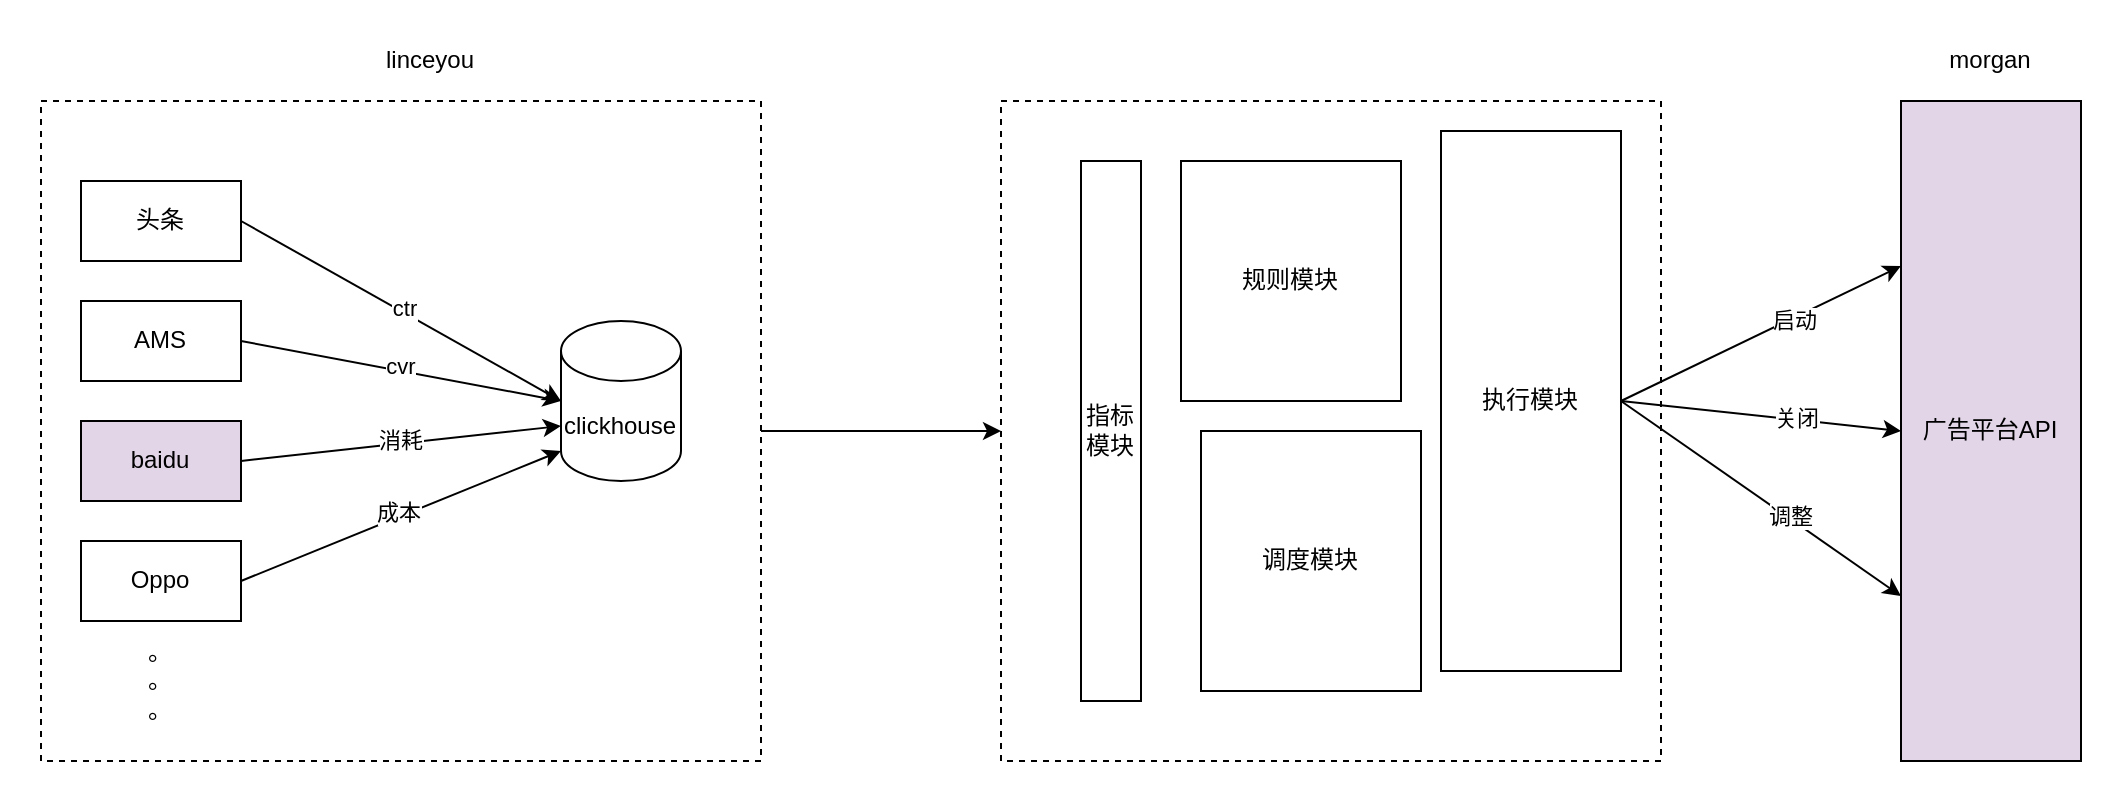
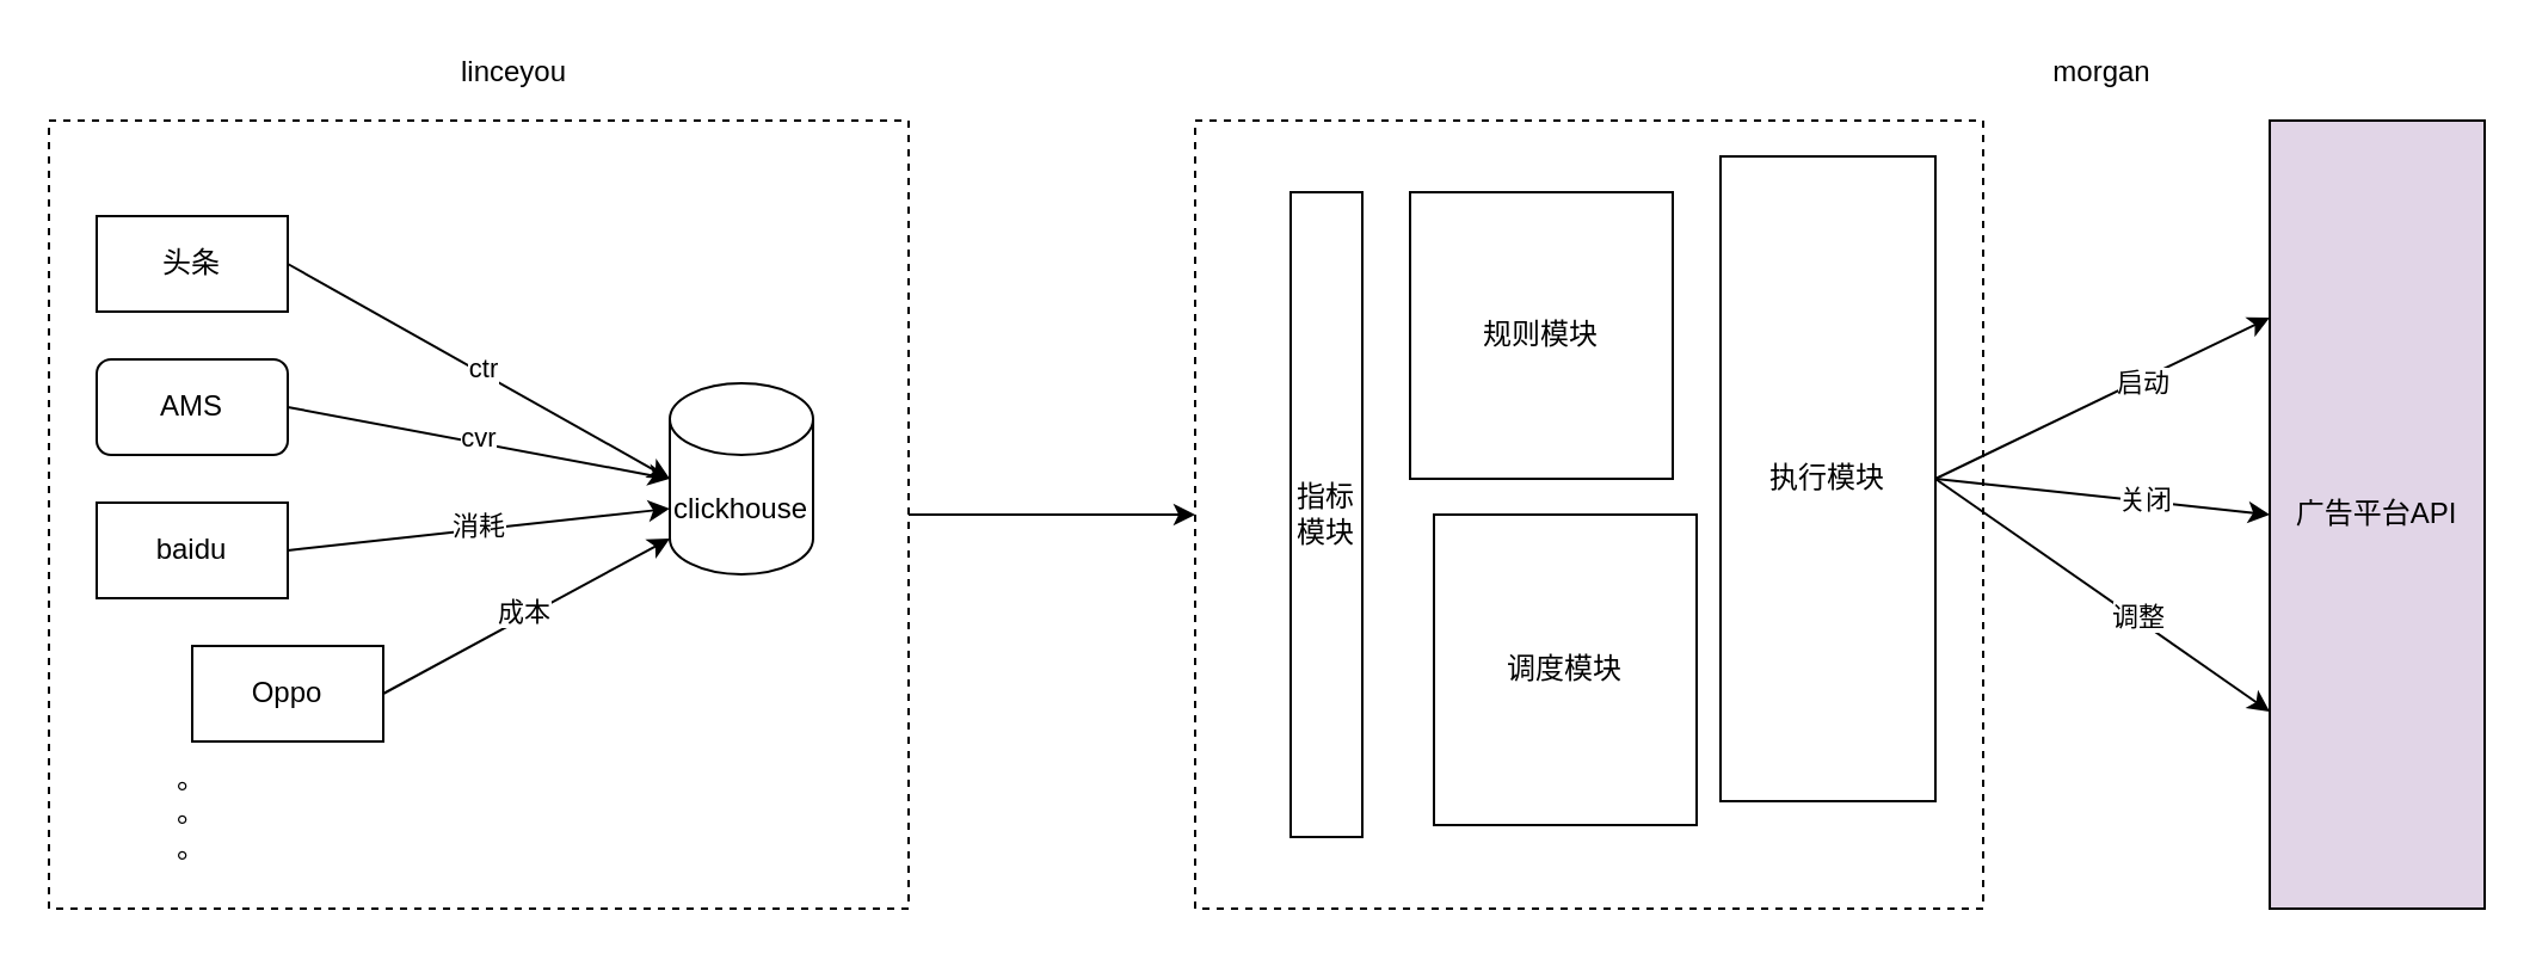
  <mxCell id="0" />
  <mxCell id="1" parent="0" />
  <mxCell id="2" value="" style="rounded=0;whiteSpace=wrap;html=1;dashed=1;fillColor=none;" parent="1" vertex="1"><mxGeometry x="20" y="50" width="360" height="330" as="geometry" /></mxCell>
  <mxCell id="3" value="clickhouse" style="shape=cylinder3;whiteSpace=wrap;html=1;boundedLbl=1;backgroundOutline=1;size=15;" parent="1" vertex="1"><mxGeometry x="280" y="160" width="60" height="80" as="geometry" /></mxCell>
  <mxCell id="4" value="头条" style="rounded=0;whiteSpace=wrap;html=1;" parent="1" vertex="1"><mxGeometry x="40" y="90" width="80" height="40" as="geometry" /></mxCell>
- <mxCell id="5" value="AMS" style="rounded=0;whiteSpace=wrap;html=1;" parent="1" vertex="1"><mxGeometry x="40" y="150" width="80" height="40" as="geometry" /></mxCell>
- <mxCell id="6" value="baidu" style="rounded=0;whiteSpace=wrap;html=1;fillColor=#e1d5e7;" parent="1" vertex="1"><mxGeometry x="40" y="210" width="80" height="40" as="geometry" /></mxCell>
- <mxCell id="7" value="Oppo" style="rounded=0;whiteSpace=wrap;html=1;" parent="1" vertex="1"><mxGeometry x="40" y="270" width="80" height="40" as="geometry" /></mxCell>
+ <mxCell id="5" value="AMS" style="whiteSpace=wrap;html=1;rounded=1;" parent="1" vertex="1"><mxGeometry x="40" y="150" width="80" height="40" as="geometry" /></mxCell>
+ <mxCell id="6" value="baidu" style="rounded=0;whiteSpace=wrap;html=1;" parent="1" vertex="1"><mxGeometry x="40" y="210" width="80" height="40" as="geometry" /></mxCell>
+ <mxCell id="7" value="Oppo" style="rounded=0;whiteSpace=wrap;html=1;" parent="1" vertex="1"><mxGeometry x="80" y="270" width="80" height="40" as="geometry" /></mxCell>
  <mxCell id="8" value="。&lt;br&gt;。&lt;br&gt;。" style="text;html=1;strokeColor=none;fillColor=none;align=center;verticalAlign=middle;whiteSpace=wrap;rounded=0;" parent="1" vertex="1"><mxGeometry x="60" y="330" width="40" height="20" as="geometry" /></mxCell>
  <mxCell id="9" value="" style="endArrow=classic;html=1;exitX=1;exitY=0.5;exitDx=0;exitDy=0;entryX=0;entryY=0.5;entryDx=0;entryDy=0;entryPerimeter=0;" parent="1" source="4" target="3" edge="1"><mxGeometry width="50" height="50" relative="1" as="geometry"><mxPoint x="170" y="110" as="sourcePoint" /><mxPoint x="220" y="60" as="targetPoint" /></mxGeometry></mxCell>
  <mxCell id="10" value="ctr" style="edgeLabel;html=1;align=center;verticalAlign=middle;resizable=0;points=[];" parent="9" vertex="1" connectable="0"><mxGeometry x="-0.001" y="2" relative="1" as="geometry"><mxPoint as="offset" /></mxGeometry></mxCell>
  <mxCell id="11" value="" style="endArrow=classic;html=1;exitX=1;exitY=0.5;exitDx=0;exitDy=0;" parent="1" source="5" edge="1"><mxGeometry width="50" height="50" relative="1" as="geometry"><mxPoint x="130" y="120" as="sourcePoint" /><mxPoint x="280" y="200" as="targetPoint" /></mxGeometry></mxCell>
  <mxCell id="12" value="cvr" style="edgeLabel;html=1;align=center;verticalAlign=middle;resizable=0;points=[];" parent="11" vertex="1" connectable="0"><mxGeometry x="-0.001" y="2" relative="1" as="geometry"><mxPoint as="offset" /></mxGeometry></mxCell>
  <mxCell id="13" value="" style="endArrow=classic;html=1;exitX=1;exitY=0.5;exitDx=0;exitDy=0;entryX=0;entryY=0;entryDx=0;entryDy=52.5;entryPerimeter=0;" parent="1" source="6" target="3" edge="1"><mxGeometry width="50" height="50" relative="1" as="geometry"><mxPoint x="130" y="180" as="sourcePoint" /><mxPoint x="290" y="210" as="targetPoint" /></mxGeometry></mxCell>
  <mxCell id="14" value="消耗" style="edgeLabel;html=1;align=center;verticalAlign=middle;resizable=0;points=[];" parent="13" vertex="1" connectable="0"><mxGeometry x="-0.001" y="2" relative="1" as="geometry"><mxPoint as="offset" /></mxGeometry></mxCell>
  <mxCell id="15" value="" style="endArrow=classic;html=1;exitX=1;exitY=0.5;exitDx=0;exitDy=0;entryX=0;entryY=1;entryDx=0;entryDy=-15;entryPerimeter=0;" parent="1" source="7" target="3" edge="1"><mxGeometry width="50" height="50" relative="1" as="geometry"><mxPoint x="130" y="240" as="sourcePoint" /><mxPoint x="260" y="223" as="targetPoint" /></mxGeometry></mxCell>
  <mxCell id="16" value="成本" style="edgeLabel;html=1;align=center;verticalAlign=middle;resizable=0;points=[];" parent="15" vertex="1" connectable="0"><mxGeometry x="-0.001" y="2" relative="1" as="geometry"><mxPoint as="offset" /></mxGeometry></mxCell>
  <mxCell id="17" value="linceyou" style="text;html=1;strokeColor=none;fillColor=none;align=center;verticalAlign=middle;whiteSpace=wrap;rounded=0;dashed=1;" parent="1" vertex="1"><mxGeometry x="180" y="20" width="70" height="20" as="geometry" /></mxCell>
  <mxCell id="18" value="" style="rounded=0;whiteSpace=wrap;html=1;dashed=1;fillColor=none;" parent="1" vertex="1"><mxGeometry x="500" y="50" width="330" height="330" as="geometry" /></mxCell>
  <mxCell id="19" value="规则模块" style="rounded=0;whiteSpace=wrap;html=1;" parent="1" vertex="1"><mxGeometry x="590" y="80" width="110" height="120" as="geometry" /></mxCell>
  <mxCell id="20" value="指标模块" style="rounded=0;whiteSpace=wrap;html=1;" parent="1" vertex="1"><mxGeometry x="540" y="80" width="30" height="270" as="geometry" /></mxCell>
  <mxCell id="21" value="" style="endArrow=classic;html=1;exitX=1;exitY=0.5;exitDx=0;exitDy=0;entryX=0;entryY=0.5;entryDx=0;entryDy=0;" parent="1" source="2" target="18" edge="1"><mxGeometry width="50" height="50" relative="1" as="geometry"><mxPoint x="420" y="280" as="sourcePoint" /><mxPoint x="470" y="230" as="targetPoint" /></mxGeometry></mxCell>
  <mxCell id="22" value="调度模块" style="rounded=0;whiteSpace=wrap;html=1;" parent="1" vertex="1"><mxGeometry x="600" y="215" width="110" height="130" as="geometry" /></mxCell>
  <mxCell id="23" value="执行模块" style="rounded=0;whiteSpace=wrap;html=1;" parent="1" vertex="1"><mxGeometry x="720" y="65" width="90" height="270" as="geometry" /></mxCell>
  <mxCell id="24" value="广告平台API" style="rounded=0;whiteSpace=wrap;html=1;fillColor=#e1d5e7;" parent="1" vertex="1"><mxGeometry x="950" y="50" width="90" height="330" as="geometry" /></mxCell>
  <mxCell id="25" value="" style="endArrow=classic;html=1;exitX=1;exitY=0.5;exitDx=0;exitDy=0;entryX=0;entryY=0.25;entryDx=0;entryDy=0;" parent="1" source="23" target="24" edge="1"><mxGeometry width="50" height="50" relative="1" as="geometry"><mxPoint x="830" y="180" as="sourcePoint" /><mxPoint x="880" y="130" as="targetPoint" /></mxGeometry></mxCell>
  <mxCell id="26" value="启动" style="edgeLabel;html=1;align=center;verticalAlign=middle;resizable=0;points=[];" parent="25" vertex="1" connectable="0"><mxGeometry x="0.22" y="-1" relative="1" as="geometry"><mxPoint as="offset" /></mxGeometry></mxCell>
  <mxCell id="27" value="" style="endArrow=classic;html=1;exitX=1;exitY=0.5;exitDx=0;exitDy=0;entryX=0;entryY=0.5;entryDx=0;entryDy=0;" parent="1" source="23" target="24" edge="1"><mxGeometry width="50" height="50" relative="1" as="geometry"><mxPoint x="820" y="225" as="sourcePoint" /><mxPoint x="960" y="157.5" as="targetPoint" /></mxGeometry></mxCell>
  <mxCell id="28" value="关闭" style="edgeLabel;html=1;align=center;verticalAlign=middle;resizable=0;points=[];" parent="27" vertex="1" connectable="0"><mxGeometry x="0.243" y="1" relative="1" as="geometry"><mxPoint as="offset" /></mxGeometry></mxCell>
  <mxCell id="29" value="" style="endArrow=classic;html=1;exitX=1;exitY=0.5;exitDx=0;exitDy=0;entryX=0;entryY=0.75;entryDx=0;entryDy=0;" parent="1" source="23" target="24" edge="1"><mxGeometry width="50" height="50" relative="1" as="geometry"><mxPoint x="820" y="225" as="sourcePoint" /><mxPoint x="960" y="225" as="targetPoint" /></mxGeometry></mxCell>
  <mxCell id="30" value="调整" style="edgeLabel;html=1;align=center;verticalAlign=middle;resizable=0;points=[];" parent="29" vertex="1" connectable="0"><mxGeometry x="0.203" y="2" relative="1" as="geometry"><mxPoint x="-1" as="offset" /></mxGeometry></mxCell>
- <mxCell id="31" value="morgan" style="text;html=1;strokeColor=none;fillColor=none;align=center;verticalAlign=middle;whiteSpace=wrap;rounded=0;dashed=1;" vertex="1" parent="1"><mxGeometry x="960" y="20" width="70" height="20" as="geometry" /></mxCell>
+ <mxCell id="31" value="morgan" style="text;html=1;strokeColor=none;fillColor=none;align=center;verticalAlign=middle;whiteSpace=wrap;rounded=0;dashed=1;" vertex="1" parent="1"><mxGeometry x="845" y="20" width="70" height="20" as="geometry" /></mxCell>
